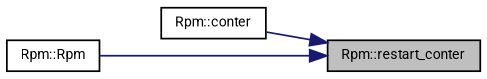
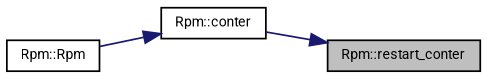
  digraph {
    fontname=Roboto
    rankdir=RL
    node [color=black fontname=Roboto fontsize=8 shape=record]
    edge [color=midnightblue dir=back fontname=Roboto fontsize=8 labelfontname=DejaVuSansMono labelfontsize=8 style=solid]
    n1 [fillcolor=grey75 fontcolor=black height=0.2 label="Rpm::restart_conter" style=filled width=0.4]
    n2 [height=0.2 label="Rpm::conter" width=0.4]
    n3 [height=0.2 label="Rpm::Rpm" width=0.4]
    n1 -> n2
-   n1 -> n3
+   n2 -> n3
  }
